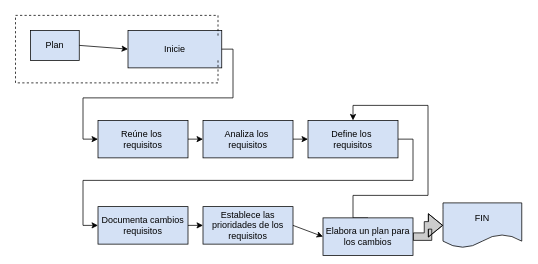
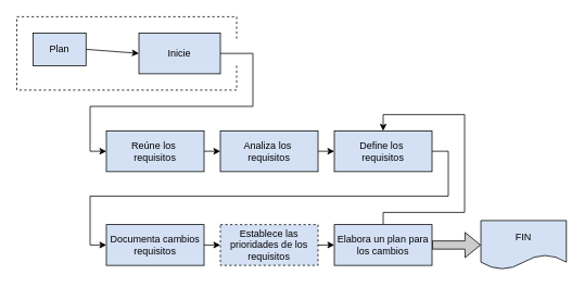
  <mxCell id="0" />
  <mxCell id="1" parent="0" />
  <mxCell id="2" value="Plan" style="rounded=0;whiteSpace=wrap;html=1;fillColor=#D4E1F5;" vertex="1" parent="1"><mxGeometry x="40" y="40" width="65" height="40" as="geometry" /></mxCell>
- <mxCell id="3" value="Inicie" style="rounded=0;whiteSpace=wrap;html=1;fillColor=#D4E1F5;" vertex="1" parent="1"><mxGeometry x="170" y="40" width="125" height="50" as="geometry" /></mxCell>
+ <mxCell id="3" value="Inicie" style="rounded=0;whiteSpace=wrap;html=1;fillColor=#D4E1F5;" vertex="1" parent="1"><mxGeometry x="170" y="40" width="100" height="50" as="geometry" /></mxCell>
  <mxCell id="4" value="" style="endArrow=classic;html=1;rounded=0;exitX=1;exitY=0.5;exitDx=0;exitDy=0;entryX=0;entryY=0.5;entryDx=0;entryDy=0;" edge="1" parent="1" source="2" target="3"><mxGeometry width="50" height="50" relative="1" as="geometry"><mxPoint x="370" y="210" as="sourcePoint" /><mxPoint x="420" y="160" as="targetPoint" /></mxGeometry></mxCell>
  <mxCell id="5" value="Reúne los&amp;nbsp;&lt;div&gt;requisitos&lt;/div&gt;" style="rounded=0;whiteSpace=wrap;html=1;fillColor=#D4E1F5;" vertex="1" parent="1"><mxGeometry x="130" y="160" width="120" height="50" as="geometry" /></mxCell>
  <mxCell id="6" value="Analiza los&amp;nbsp;&lt;div&gt;requisitos&lt;/div&gt;" style="rounded=0;whiteSpace=wrap;html=1;fillColor=#D4E1F5;" vertex="1" parent="1"><mxGeometry x="270" y="160" width="120" height="50" as="geometry" /></mxCell>
  <mxCell id="7" value="Define los&amp;nbsp;&lt;div&gt;requisitos&lt;/div&gt;" style="rounded=0;whiteSpace=wrap;html=1;fillColor=#D4E1F5;" vertex="1" parent="1"><mxGeometry x="410" y="160" width="120" height="50" as="geometry" /></mxCell>
  <mxCell id="8" value="Documenta cambios requisitos" style="rounded=0;whiteSpace=wrap;html=1;fillColor=#D4E1F5;" vertex="1" parent="1"><mxGeometry x="130" y="275" width="120" height="50" as="geometry" /></mxCell>
- <mxCell id="9" value="Establece las prioridades de los requisitos" style="rounded=0;whiteSpace=wrap;html=1;fillColor=#D4E1F5;" vertex="1" parent="1"><mxGeometry x="270" y="275" width="120" height="50" as="geometry" /></mxCell>
+ <mxCell id="9" value="Establece las prioridades de los requisitos" style="rounded=0;whiteSpace=wrap;html=1;fillColor=#D4E1F5;dashed=1;" vertex="1" parent="1"><mxGeometry x="270" y="275" width="120" height="50" as="geometry" /></mxCell>
  <mxCell id="10" style="edgeStyle=orthogonalEdgeStyle;rounded=0;orthogonalLoop=1;jettySize=auto;html=1;exitX=0.5;exitY=0;exitDx=0;exitDy=0;entryX=0.5;entryY=0;entryDx=0;entryDy=0;" edge="1" parent="1" source="12" target="7"><mxGeometry relative="1" as="geometry"><Array as="points"><mxPoint x="470" y="260" /><mxPoint x="570" y="260" /><mxPoint x="570" y="140" /><mxPoint x="470" y="140" /></Array></mxGeometry></mxCell>
  <mxCell id="11" style="edgeStyle=orthogonalEdgeStyle;rounded=0;orthogonalLoop=1;jettySize=auto;html=1;exitX=1;exitY=0.5;exitDx=0;exitDy=0;entryX=0;entryY=0.5;entryDx=0;entryDy=0;shape=flexArrow;fillColor=#CCCCCC;" edge="1" parent="1" source="12" target="13"><mxGeometry relative="1" as="geometry" /></mxCell>
- <mxCell id="12" value="Elabora un plan para los cambios" style="rounded=0;whiteSpace=wrap;html=1;fillColor=#D4E1F5;" vertex="1" parent="1"><mxGeometry x="430" y="290" width="120" height="50" as="geometry" /></mxCell>
+ <mxCell id="12" value="Elabora un plan para los cambios" style="rounded=0;whiteSpace=wrap;html=1;fillColor=#D4E1F5;" vertex="1" parent="1"><mxGeometry x="410" y="275" width="120" height="50" as="geometry" /></mxCell>
  <mxCell id="13" value="FIN" style="shape=document;whiteSpace=wrap;html=1;boundedLbl=1;fillColor=#D4E1F5;" vertex="1" parent="1"><mxGeometry x="590" y="270" width="105" height="60" as="geometry" /></mxCell>
  <mxCell id="14" value="" style="endArrow=classic;html=1;rounded=0;exitX=1;exitY=0.5;exitDx=0;exitDy=0;entryX=0;entryY=0.5;entryDx=0;entryDy=0;" edge="1" parent="1" source="3" target="5"><mxGeometry width="50" height="50" relative="1" as="geometry"><mxPoint x="410" y="280" as="sourcePoint" /><mxPoint x="460" y="230" as="targetPoint" /><Array as="points"><mxPoint x="310" y="65" /><mxPoint x="310" y="130" /><mxPoint x="110" y="130" /><mxPoint x="110" y="185" /></Array></mxGeometry></mxCell>
  <mxCell id="15" value="" style="endArrow=classic;html=1;rounded=0;exitX=1;exitY=0.5;exitDx=0;exitDy=0;entryX=0;entryY=0.5;entryDx=0;entryDy=0;" edge="1" parent="1" source="5" target="6"><mxGeometry width="50" height="50" relative="1" as="geometry"><mxPoint x="410" y="280" as="sourcePoint" /><mxPoint x="460" y="230" as="targetPoint" /></mxGeometry></mxCell>
  <mxCell id="16" value="" style="endArrow=classic;html=1;rounded=0;exitX=1;exitY=0.5;exitDx=0;exitDy=0;entryX=0;entryY=0.5;entryDx=0;entryDy=0;" edge="1" parent="1" source="6" target="7"><mxGeometry width="50" height="50" relative="1" as="geometry"><mxPoint x="410" y="280" as="sourcePoint" /><mxPoint x="460" y="230" as="targetPoint" /></mxGeometry></mxCell>
  <mxCell id="17" value="" style="endArrow=classic;html=1;rounded=0;exitX=1;exitY=0.5;exitDx=0;exitDy=0;entryX=0;entryY=0.5;entryDx=0;entryDy=0;" edge="1" parent="1" source="7" target="8"><mxGeometry width="50" height="50" relative="1" as="geometry"><mxPoint x="410" y="280" as="sourcePoint" /><mxPoint x="460" y="230" as="targetPoint" /><Array as="points"><mxPoint x="550" y="185" /><mxPoint x="550" y="240" /><mxPoint x="110" y="240" /><mxPoint x="110" y="300" /></Array></mxGeometry></mxCell>
  <mxCell id="18" value="" style="endArrow=classic;html=1;rounded=0;exitX=1;exitY=0.5;exitDx=0;exitDy=0;" edge="1" parent="1" source="8" target="9"><mxGeometry width="50" height="50" relative="1" as="geometry"><mxPoint x="410" y="280" as="sourcePoint" /><mxPoint x="460" y="230" as="targetPoint" /></mxGeometry></mxCell>
  <mxCell id="19" value="" style="endArrow=classic;html=1;rounded=0;exitX=1;exitY=0.5;exitDx=0;exitDy=0;entryX=0;entryY=0.5;entryDx=0;entryDy=0;" edge="1" parent="1" source="9" target="12"><mxGeometry width="50" height="50" relative="1" as="geometry"><mxPoint x="410" y="280" as="sourcePoint" /><mxPoint x="460" y="230" as="targetPoint" /></mxGeometry></mxCell>
  <mxCell id="20" value="" style="endArrow=none;dashed=1;html=1;rounded=0;" edge="1" parent="1"><mxGeometry width="50" height="50" relative="1" as="geometry"><mxPoint x="290" y="80" as="sourcePoint" /><mxPoint x="290" y="50" as="targetPoint" /><Array as="points"><mxPoint x="290" y="110" /><mxPoint x="20" y="110" /><mxPoint x="20" y="20" /><mxPoint x="290" y="20" /></Array></mxGeometry></mxCell>
